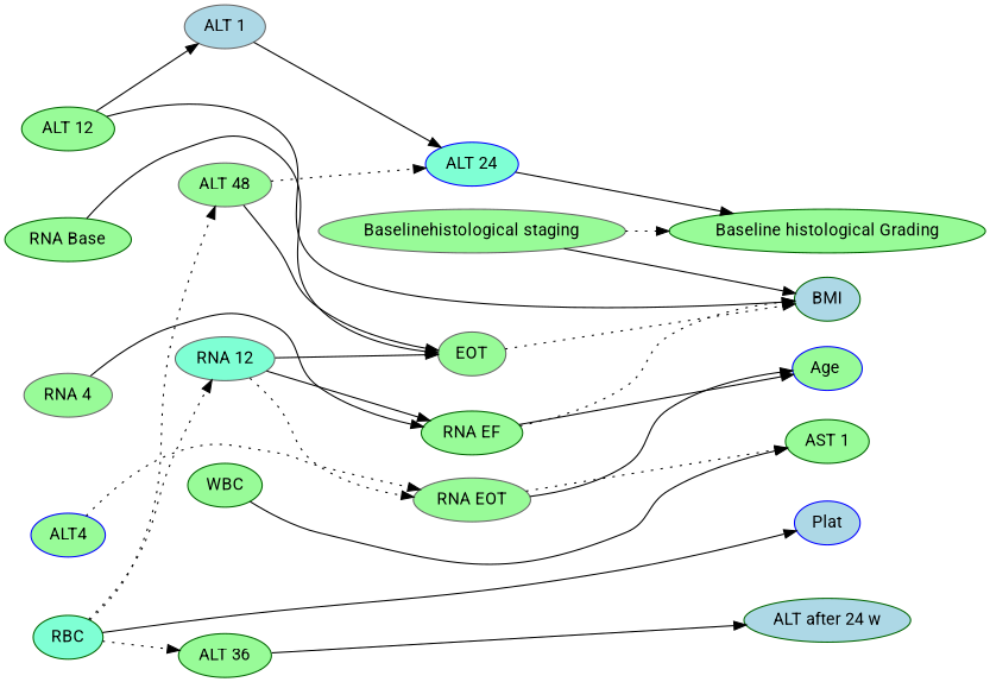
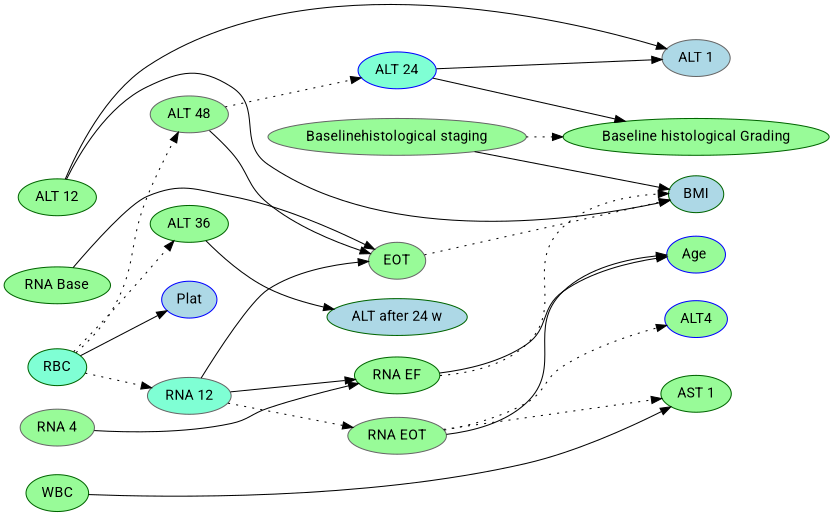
  strict digraph {
    fontname=Roboto
    rankdir=LR
    node [color=darkgreen fillcolor=palegreen fontname=Roboto style=filled]
    edge [fontname=Roboto style=solid]
    "Baselinehistological staging" [color=gray40]
    "Baseline histological Grading"
    BMI [fillcolor=lightblue]
    "RNA EF"
    "Age " [color=blue]
    "RNA EOT" [color=gray40]
    ALT4 [color=blue]
    "AST 1"
    "RNA 12" [color=gray40 fillcolor=aquamarine]
    n10 [color=gray40 label=EOT]
    "RNA 4" [color=gray40]
    "ALT after 24 w" [fillcolor=lightblue]
    "ALT 36"
    "ALT 24" [color=blue fillcolor=aquamarine]
    "ALT 1" [color=gray40 fillcolor=lightblue]
    "ALT 48" [color=gray40]
    "ALT 12"
    "RNA Base"
    RBC [fillcolor=aquamarine]
    Plat [color=blue fillcolor=lightblue]
    WBC
    "Baselinehistological staging" -> "Baseline histological Grading" [style=dotted weight="4.200613587286746e-05"]
    "Baselinehistological staging" -> BMI [weight=0.0]
    "RNA EF" -> BMI [style=dotted weight=0.9675168719518219]
    "RNA EF" -> "Age " [weight=0.9762217185306492]
    "RNA EOT" -> "Age " [weight=0.9752338903919314]
-   ALT4 -> "RNA EOT" [style=dotted weight=0.9752151193466337]
+   "RNA EOT" -> ALT4 [style=dotted weight=0.9752151193466337]
    "RNA EOT" -> "AST 1" [style=dotted weight=0.9752462106905617]
    "RNA 12" -> "RNA EF" [weight=0.973641004439464]
    "RNA 12" -> "RNA EOT" [style=dotted weight=0.9741324574828736]
    "RNA 12" -> n10 [weight=0.9812882905871569]
    n10 -> BMI [style=dotted weight=0.03341757282147016]
    "RNA 4" -> "RNA EF" [weight=0.9999999999999999]
    "ALT 36" -> "ALT after 24 w" [weight=0.24912691475925408]
    "ALT 24" -> "Baseline histological Grading" [weight=0.24854795254350476]
-   "ALT 1" -> "ALT 24" [weight=0.24848299418517544]
+   "ALT 24" -> "ALT 1" [weight=0.24848299418517544]
    "ALT 48" -> n10 [weight=0.24857091065826808]
    "ALT 48" -> "ALT 24" [style=dotted weight=0.24821772654294794]
    "ALT 12" -> BMI [weight=0.2479812440644486]
    "ALT 12" -> "ALT 1" [weight=0.24803507151650767]
    "RNA Base" -> n10 [weight=0.9981582582486864]
    RBC -> "RNA 12" [style=dotted weight=0.9964130802433259]
    RBC -> "ALT 36" [style=dotted weight=0.9964616766699378]
    RBC -> "ALT 48" [style=dotted weight=0.9964411226253543]
    RBC -> Plat [weight=0.9965226713074539]
    WBC -> "AST 1" [weight=0.6129264770052364]
  }
